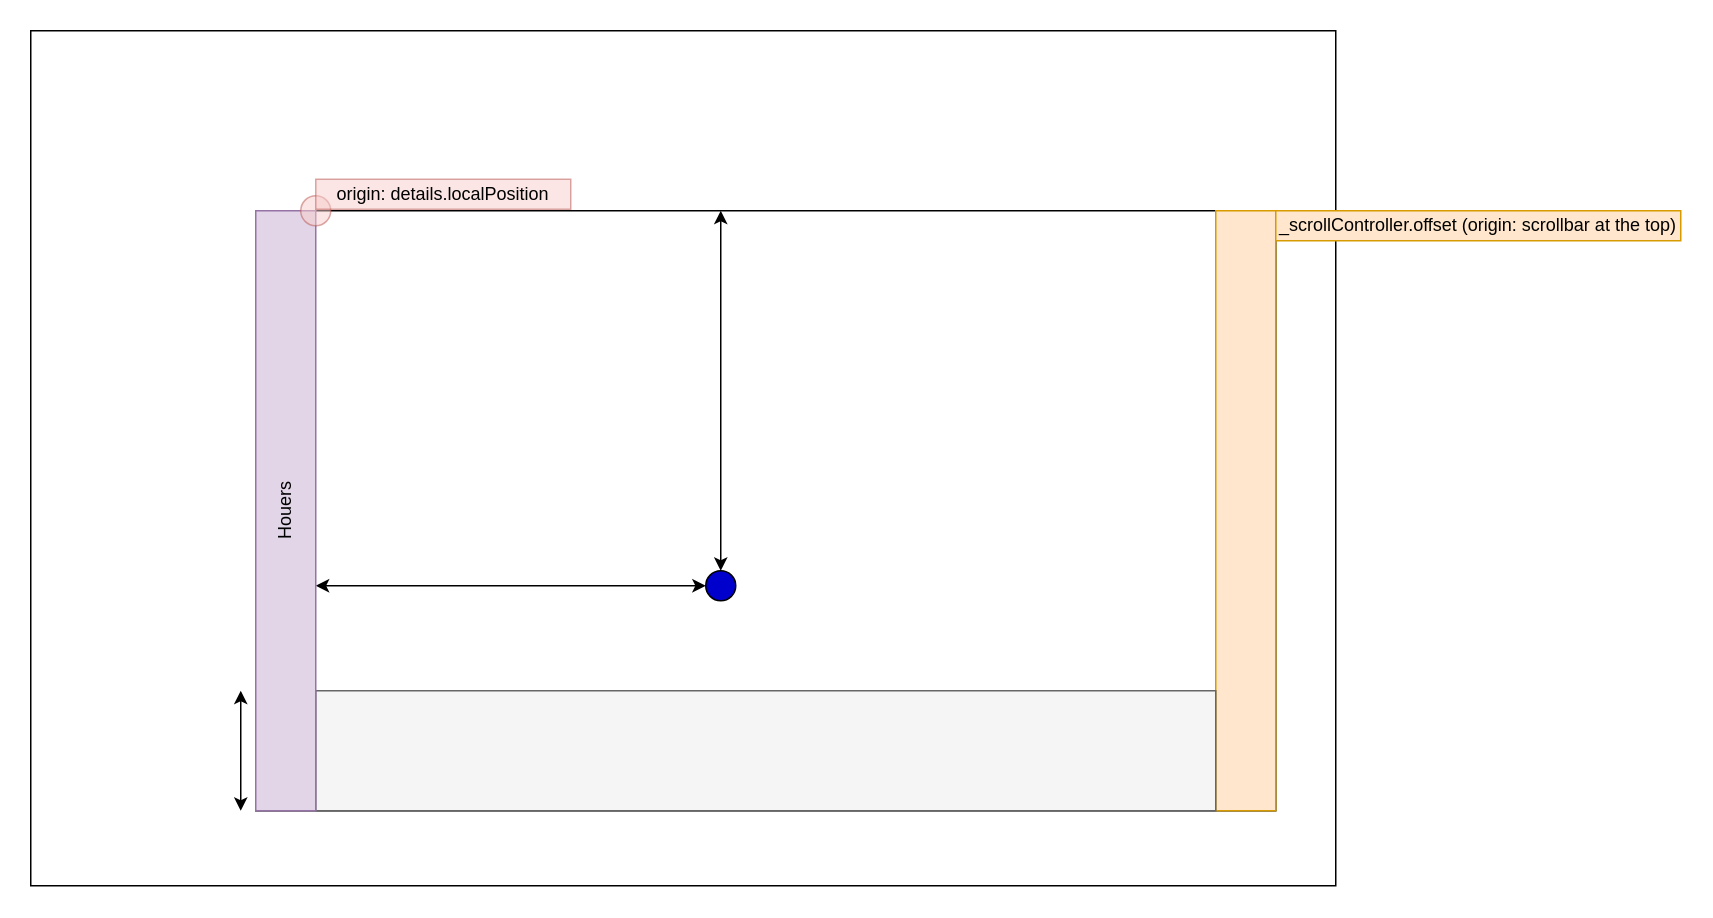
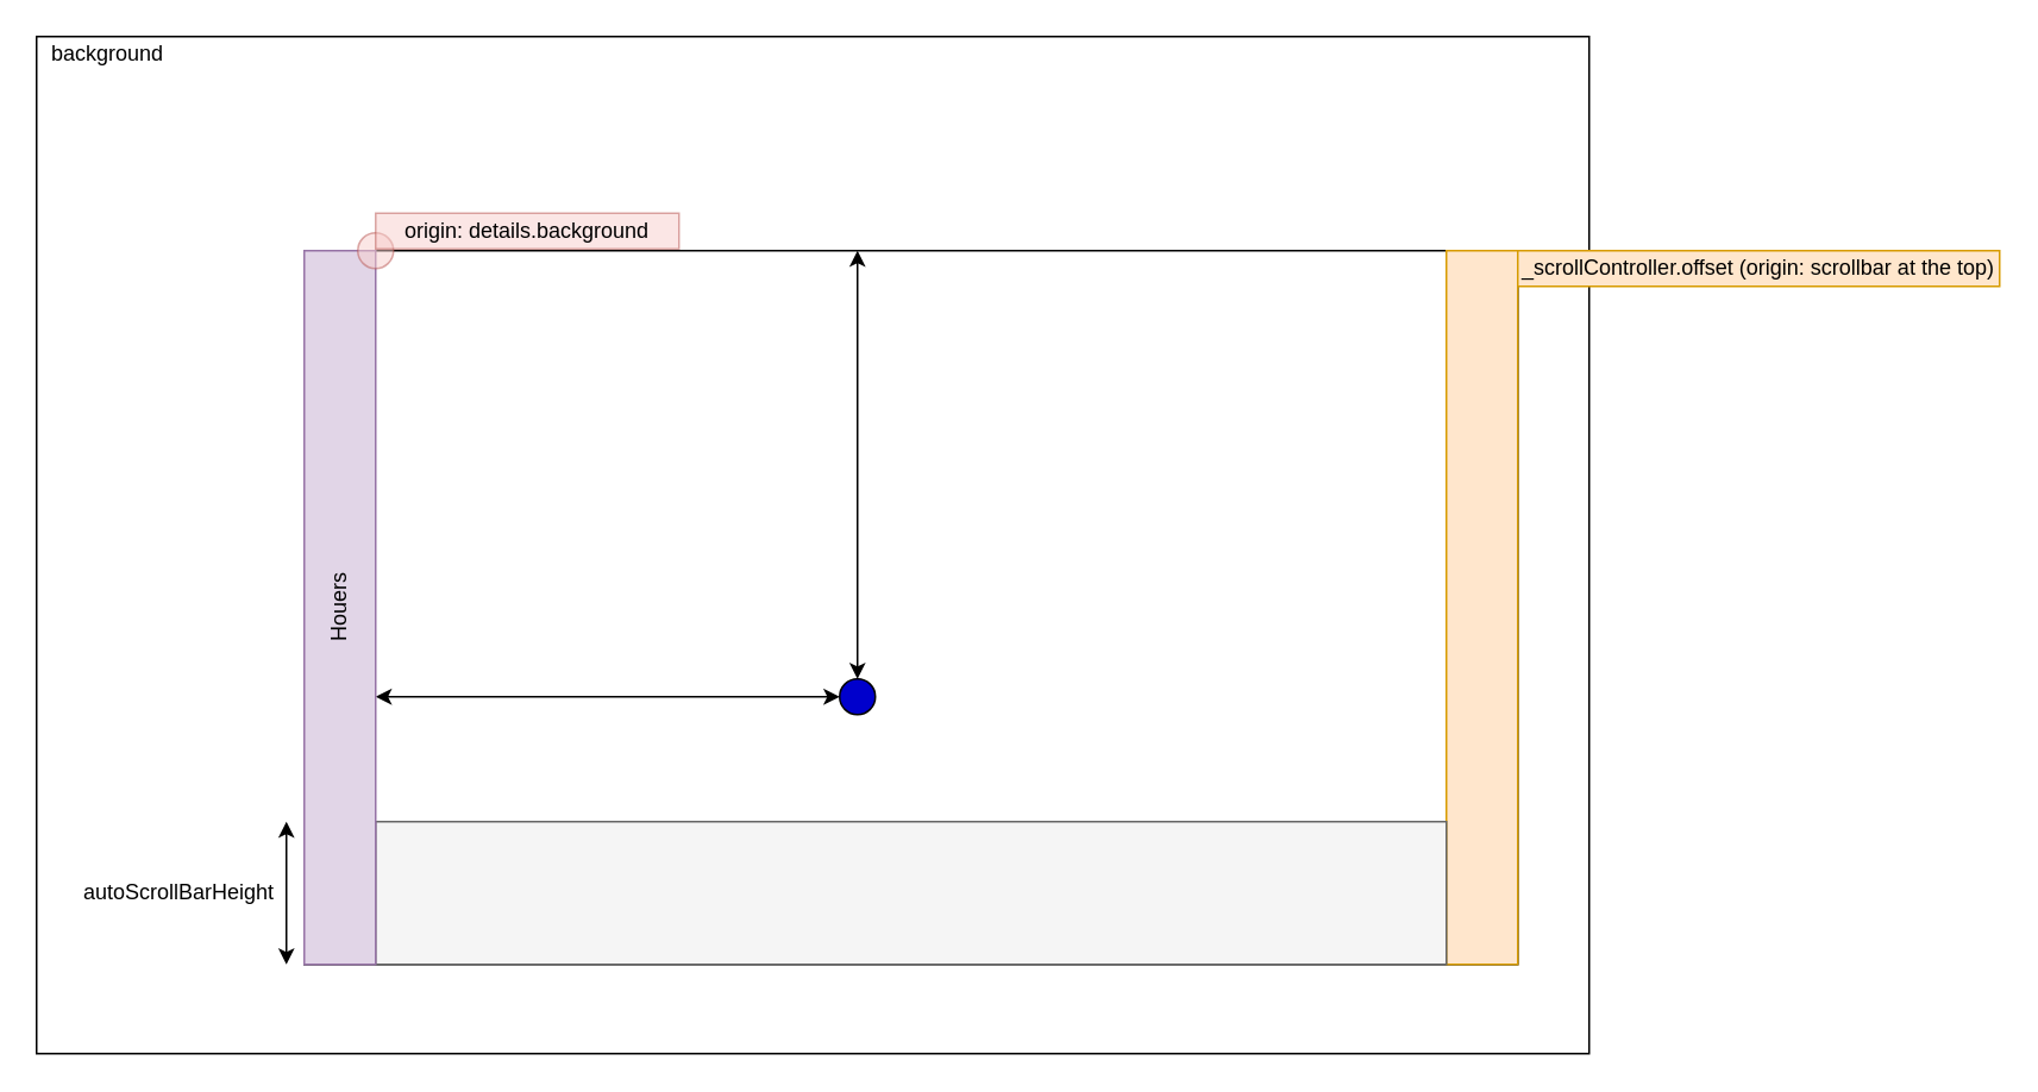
  <mxCell id="0" />
  <mxCell id="1" parent="0" />
  <mxCell id="2" value="" style="rounded=0;whiteSpace=wrap;html=1;" parent="1" vertex="1"><mxGeometry x="20" width="870" height="570" as="geometry" y="20" /></mxCell>
  <mxCell id="3" value="" style="rounded=0;whiteSpace=wrap;html=1;connectable=0;" parent="1" vertex="1"><mxGeometry x="170" y="140" width="680" height="400" as="geometry" /></mxCell>
  <mxCell id="4" value="" style="rounded=0;whiteSpace=wrap;html=1;connectable=0;fillColor=#ffe6cc;strokeColor=#d79b00;" parent="1" vertex="1"><mxGeometry x="810" y="140" width="40" height="400" as="geometry" /></mxCell>
  <mxCell id="5" value="" style="ellipse;whiteSpace=wrap;html=1;aspect=fixed;fillColor=#0000CC;" parent="1" vertex="1"><mxGeometry x="470" y="380" width="20" height="20" as="geometry" /></mxCell>
  <mxCell id="6" value="" style="endArrow=classic;startArrow=classic;html=1;rounded=0;" parent="1" edge="1"><mxGeometry width="50" height="50" relative="1" as="geometry"><mxPoint x="480" y="380" as="sourcePoint" /><mxPoint x="480" y="140" as="targetPoint" /></mxGeometry></mxCell>
  <mxCell id="7" value="" style="endArrow=classic;startArrow=classic;html=1;rounded=0;" parent="1" edge="1"><mxGeometry width="50" height="50" relative="1" as="geometry"><mxPoint x="210" y="390" as="sourcePoint" /><mxPoint x="470" y="390" as="targetPoint" /></mxGeometry></mxCell>
  <mxCell id="8" value="" style="rounded=0;whiteSpace=wrap;html=1;fillColor=#f5f5f5;fontColor=#333333;strokeColor=#666666;" parent="1" vertex="1"><mxGeometry x="210" y="460" width="600" height="80" as="geometry" /></mxCell>
  <mxCell id="9" value="" style="endArrow=classic;startArrow=classic;html=1;rounded=0;" parent="1" edge="1"><mxGeometry width="50" height="50" relative="1" as="geometry"><mxPoint x="160" y="540" as="sourcePoint" /><mxPoint x="160" y="460" as="targetPoint" /></mxGeometry></mxCell>
+ <mxCell id="10" value="autoScrollBarHeight" style="text;html=1;align=center;verticalAlign=middle;whiteSpace=wrap;rounded=0;" parent="1" vertex="1"><mxGeometry x="40" y="490" width="120" height="20" as="geometry" /></mxCell>
  <mxCell id="11" value="" style="rounded=0;whiteSpace=wrap;html=1;connectable=0;fillColor=#e1d5e7;strokeColor=#9673a6;" parent="1" vertex="1"><mxGeometry x="170" y="140" width="40" height="400" as="geometry" /></mxCell>
  <mxCell id="12" value="Houers" style="text;html=1;align=center;verticalAlign=middle;whiteSpace=wrap;rounded=0;rotation=-90;" parent="1" vertex="1"><mxGeometry x="160" y="325" width="60" height="30" as="geometry" /></mxCell>
  <mxCell id="13" value="" style="ellipse;whiteSpace=wrap;html=1;aspect=fixed;fillColor=#f8cecc;strokeColor=#b85450;opacity=50;" parent="1" vertex="1"><mxGeometry x="200" y="130" width="20" height="20" as="geometry" /></mxCell>
- <mxCell id="14" value="origin: details.localPosition" style="text;html=1;align=center;verticalAlign=middle;whiteSpace=wrap;rounded=0;fillColor=#f8cecc;strokeColor=#b85450;opacity=50;" parent="1" vertex="1"><mxGeometry x="210" y="119" width="170" height="20" as="geometry" /></mxCell>
+ <mxCell id="14" value="origin: details.background" style="text;html=1;align=center;verticalAlign=middle;whiteSpace=wrap;rounded=0;fillColor=#f8cecc;strokeColor=#b85450;opacity=50;" parent="1" vertex="1"><mxGeometry x="210" y="119" width="170" height="20" as="geometry" /></mxCell>
  <mxCell id="15" value="_scrollController.offset (origin: scrollbar at the top)" style="text;html=1;align=center;verticalAlign=middle;whiteSpace=wrap;rounded=0;fillColor=#ffe6cc;strokeColor=#d79b00;" parent="1" vertex="1"><mxGeometry x="850" y="140" width="270" height="20" as="geometry" /></mxCell>
+ <mxCell id="16" value="background" style="text;html=1;align=center;verticalAlign=middle;whiteSpace=wrap;rounded=0;" parent="1" vertex="1"><mxGeometry x="20" width="80" height="20" as="geometry" y="20" /></mxCell>
